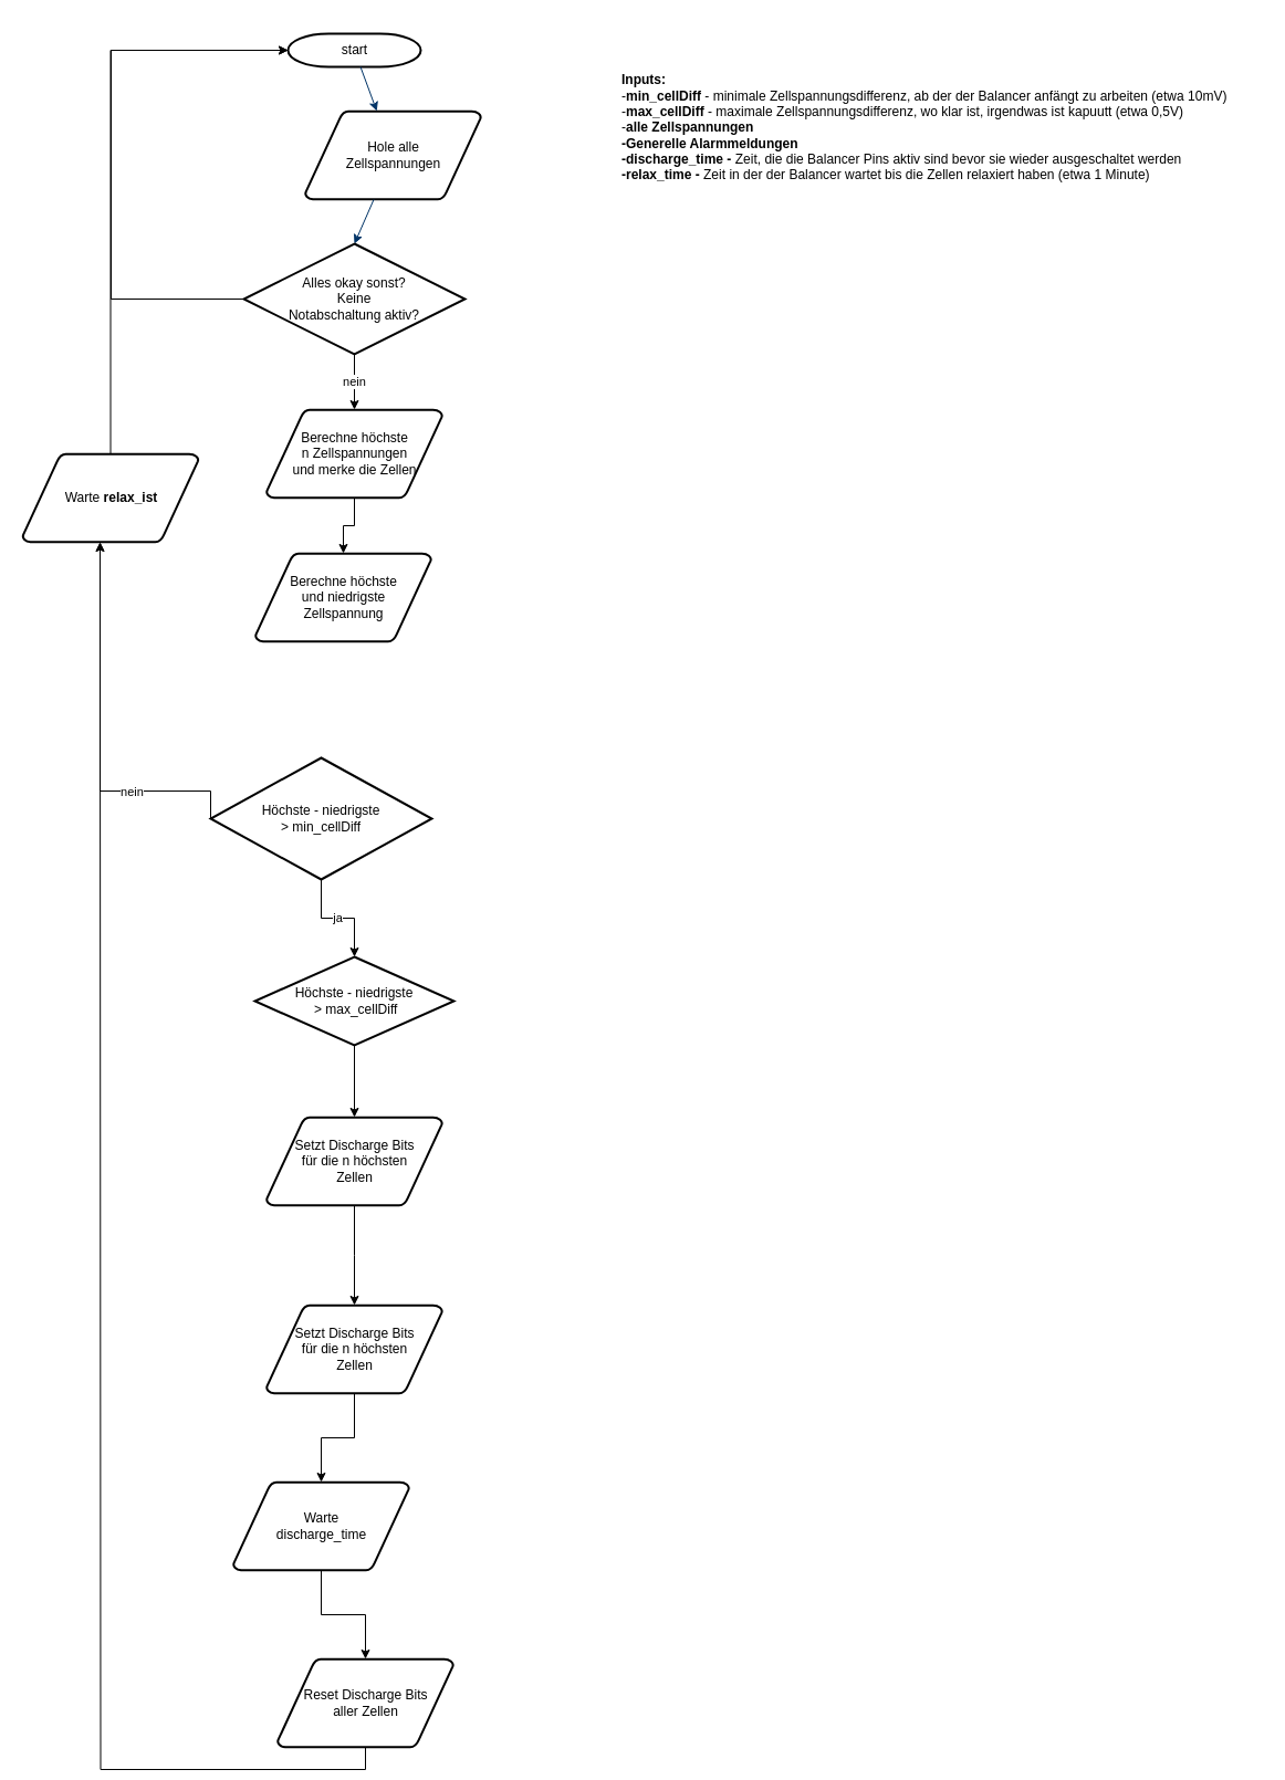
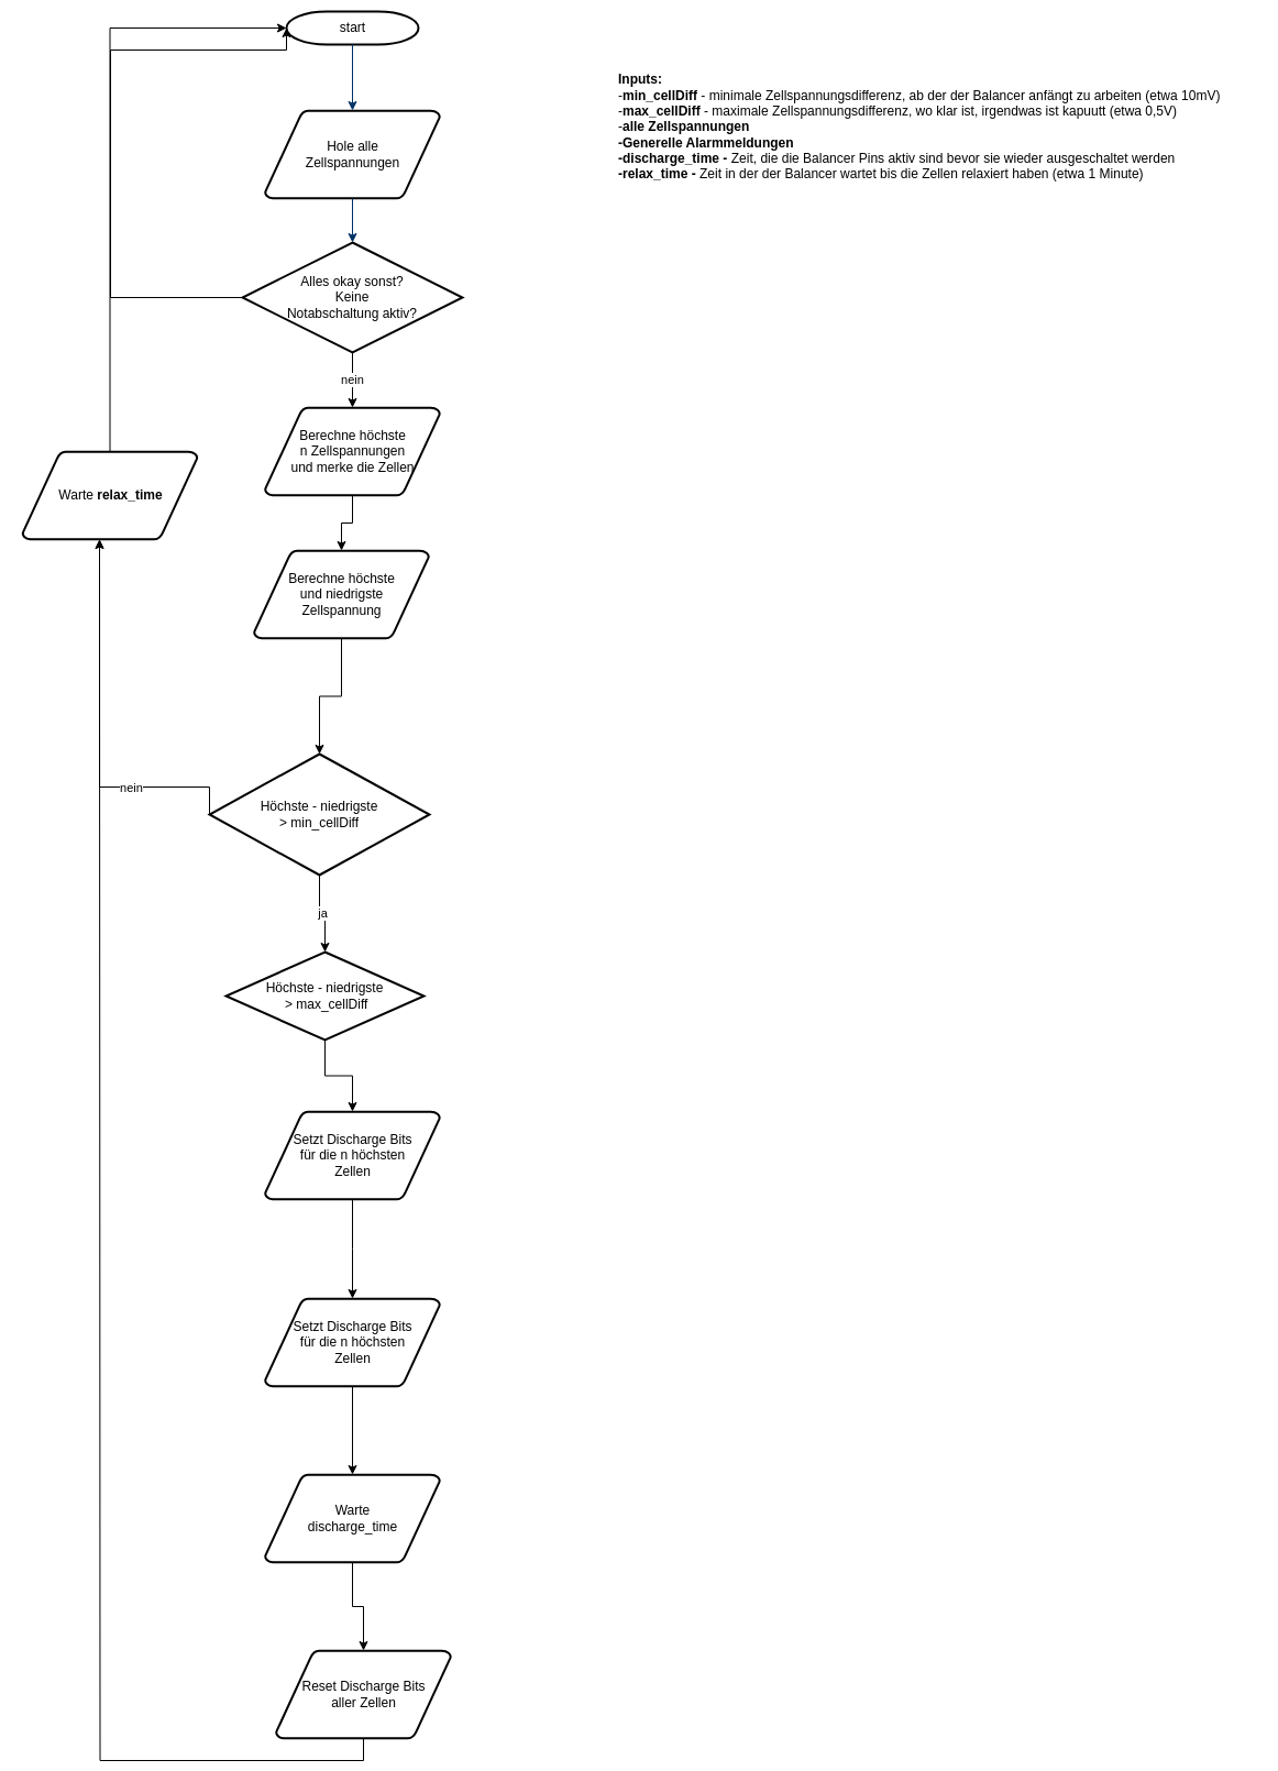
  <mxCell id="0" />
  <mxCell id="1" parent="0" />
- <mxCell id="2" value="start" style="shape=mxgraph.flowchart.terminator;strokeWidth=2;gradientColor=none;gradientDirection=north;fontStyle=0;html=1;" parent="1" vertex="1"><mxGeometry x="260" y="30" width="120" height="30" as="geometry" /></mxCell>
- <mxCell id="3" value="&lt;div&gt;Hole alle &lt;br&gt;&lt;/div&gt;&lt;div&gt;Zellspannungen&lt;/div&gt;" style="shape=mxgraph.flowchart.data;strokeWidth=2;gradientColor=none;gradientDirection=north;fontStyle=0;html=1;" parent="1" vertex="1"><mxGeometry x="275.5" y="100" width="159" height="80" as="geometry" /></mxCell>
+ <mxCell id="2" value="start" style="shape=mxgraph.flowchart.terminator;strokeWidth=2;gradientColor=none;gradientDirection=north;fontStyle=0;html=1;" parent="1" vertex="1"><mxGeometry x="260" y="10" width="120" height="30" as="geometry" /></mxCell>
+ <mxCell id="3" value="&lt;div&gt;Hole alle &lt;br&gt;&lt;/div&gt;&lt;div&gt;Zellspannungen&lt;/div&gt;" style="shape=mxgraph.flowchart.data;strokeWidth=2;gradientColor=none;gradientDirection=north;fontStyle=0;html=1;" parent="1" vertex="1"><mxGeometry x="240.5" y="100" width="159" height="80" as="geometry" /></mxCell>
  <mxCell id="4" style="fontStyle=1;strokeColor=#003366;strokeWidth=1;html=1;" parent="1" source="2" target="3" edge="1"><mxGeometry relative="1" as="geometry" /></mxCell>
  <mxCell id="5" style="fontStyle=1;strokeColor=#003366;strokeWidth=1;html=1;" parent="1" source="3" edge="1"><mxGeometry relative="1" as="geometry"><mxPoint x="320" y="220" as="targetPoint" /></mxGeometry></mxCell>
  <mxCell id="6" value="nein" style="edgeStyle=orthogonalEdgeStyle;rounded=0;orthogonalLoop=1;jettySize=auto;html=1;" parent="1" source="8" target="10" edge="1"><mxGeometry relative="1" as="geometry" /></mxCell>
  <mxCell id="7" style="edgeStyle=orthogonalEdgeStyle;rounded=0;orthogonalLoop=1;jettySize=auto;html=1;exitX=0;exitY=0.5;exitDx=0;exitDy=0;exitPerimeter=0;entryX=0;entryY=0.5;entryDx=0;entryDy=0;entryPerimeter=0;" edge="1" parent="1" source="8" target="2"><mxGeometry relative="1" as="geometry"><Array as="points"><mxPoint x="100" y="270" /><mxPoint x="100" y="45" /></Array></mxGeometry></mxCell>
  <mxCell id="8" value="Alles okay sonst?&lt;br&gt;&lt;div&gt;Keine &lt;br&gt;&lt;/div&gt;&lt;div&gt;Notabschaltung aktiv?&lt;/div&gt;" style="strokeWidth=2;html=1;shape=mxgraph.flowchart.decision;whiteSpace=wrap;" parent="1" vertex="1"><mxGeometry x="220" y="220" width="200" height="100" as="geometry" /></mxCell>
  <mxCell id="9" value="" style="edgeStyle=orthogonalEdgeStyle;rounded=0;orthogonalLoop=1;jettySize=auto;html=1;" parent="1" source="10" target="12" edge="1"><mxGeometry relative="1" as="geometry" /></mxCell>
  <mxCell id="10" value="&lt;div&gt;Berechne höchste&lt;/div&gt;&lt;div&gt; n Zellspannungen&lt;/div&gt;&lt;div&gt;und merke die Zellen&lt;br&gt;&lt;/div&gt;" style="shape=mxgraph.flowchart.data;strokeWidth=2;gradientColor=none;gradientDirection=north;fontStyle=0;html=1;" parent="1" vertex="1"><mxGeometry x="240.5" y="370" width="159" height="80" as="geometry" /></mxCell>
+ <mxCell id="11" value="" style="edgeStyle=orthogonalEdgeStyle;rounded=0;orthogonalLoop=1;jettySize=auto;html=1;" edge="1" parent="1" source="12" target="17"><mxGeometry relative="1" as="geometry" /></mxCell>
  <mxCell id="12" value="&lt;div&gt;Berechne höchste &lt;br&gt;&lt;/div&gt;&lt;div&gt;und niedrigste&lt;/div&gt;&lt;div&gt; Zellspannung&lt;/div&gt;" style="shape=mxgraph.flowchart.data;strokeWidth=2;gradientColor=none;gradientDirection=north;fontStyle=0;html=1;" parent="1" vertex="1"><mxGeometry x="230.5" y="500" width="159" height="80" as="geometry" /></mxCell>
  <mxCell id="13" style="edgeStyle=orthogonalEdgeStyle;rounded=0;orthogonalLoop=1;jettySize=auto;html=1;exitX=0;exitY=0.5;exitDx=0;exitDy=0;" edge="1" parent="1" source="17"><mxGeometry relative="1" as="geometry"><mxPoint x="90" y="490" as="targetPoint" /><Array as="points"><mxPoint x="90" y="715" /></Array></mxGeometry></mxCell>
  <mxCell id="14" value="&lt;div&gt;&lt;br&gt;&lt;/div&gt;" style="edgeLabel;html=1;align=center;verticalAlign=middle;resizable=0;points=[];" vertex="1" connectable="0" parent="13"><mxGeometry x="-0.448" y="4" relative="1" as="geometry"><mxPoint as="offset" /></mxGeometry></mxCell>
  <mxCell id="15" value="nein" style="edgeLabel;html=1;align=center;verticalAlign=middle;resizable=0;points=[];" vertex="1" connectable="0" parent="13"><mxGeometry x="-0.448" relative="1" as="geometry"><mxPoint as="offset" /></mxGeometry></mxCell>
  <mxCell id="16" value="ja" style="edgeStyle=orthogonalEdgeStyle;rounded=0;orthogonalLoop=1;jettySize=auto;html=1;" edge="1" parent="1" source="17" target="22"><mxGeometry relative="1" as="geometry" /></mxCell>
  <mxCell id="17" value="&lt;div&gt;Höchste - niedrigste&lt;/div&gt;&lt;div&gt; &amp;gt; min_cellDiff &lt;/div&gt;" style="rhombus;whiteSpace=wrap;html=1;fontStyle=0;strokeWidth=2;gradientDirection=north;" vertex="1" parent="1"><mxGeometry x="190" y="685" width="200" height="110" as="geometry" /></mxCell>
  <mxCell id="18" style="edgeStyle=orthogonalEdgeStyle;rounded=0;orthogonalLoop=1;jettySize=auto;html=1;exitX=0.5;exitY=0;exitDx=0;exitDy=0;exitPerimeter=0;entryX=0;entryY=0.5;entryDx=0;entryDy=0;entryPerimeter=0;" edge="1" parent="1" source="19" target="2"><mxGeometry relative="1" as="geometry" /></mxCell>
- <mxCell id="19" value="Warte &lt;b&gt;relax_ist&lt;/b&gt;" style="shape=mxgraph.flowchart.data;strokeWidth=2;gradientColor=none;gradientDirection=north;fontStyle=0;html=1;" vertex="1" parent="1"><mxGeometry x="20" y="410" width="159" height="80" as="geometry" /></mxCell>
+ <mxCell id="19" value="Warte &lt;b&gt;relax_time&lt;/b&gt;" style="shape=mxgraph.flowchart.data;strokeWidth=2;gradientColor=none;gradientDirection=north;fontStyle=0;html=1;" vertex="1" parent="1"><mxGeometry x="20" y="410" width="159" height="80" as="geometry" /></mxCell>
  <mxCell id="20" value="&lt;div&gt;&lt;b&gt;Inputs:&lt;/b&gt;&lt;/div&gt;&lt;div&gt;-&lt;b&gt;min_cellDiff&lt;/b&gt; - minimale Zellspannungsdifferenz, ab der der Balancer anfängt zu arbeiten (etwa 10mV)&lt;br&gt;&lt;/div&gt;&lt;div&gt;-&lt;b&gt;max_cellDiff&lt;/b&gt; - maximale Zellspannungsdifferenz, wo klar ist, irgendwas ist kapuutt (etwa 0,5V)&lt;/div&gt;&lt;div&gt;-&lt;b&gt;alle Zellspannungen&lt;/b&gt;&lt;/div&gt;&lt;div&gt;&lt;b&gt;-Generelle Alarmmeldungen&lt;/b&gt;&lt;/div&gt;&lt;div&gt;&lt;b&gt;-discharge_time -&lt;/b&gt; Zeit, die die Balancer Pins aktiv sind bevor sie wieder ausgeschaltet werden&lt;b&gt;&lt;br&gt;&lt;/b&gt;&lt;/div&gt;&lt;div&gt;&lt;b&gt;-relax_time -&lt;/b&gt; Zeit in der der Balancer wartet bis die Zellen relaxiert haben (etwa 1 Minute)&lt;b&gt;&lt;br&gt;&lt;/b&gt;&lt;/div&gt;" style="text;html=1;strokeColor=none;fillColor=none;align=left;verticalAlign=middle;whiteSpace=wrap;rounded=0;" vertex="1" parent="1"><mxGeometry x="560" y="20" width="580" height="190" as="geometry" /></mxCell>
  <mxCell id="21" value="" style="edgeStyle=orthogonalEdgeStyle;rounded=0;orthogonalLoop=1;jettySize=auto;html=1;" edge="1" parent="1" source="22" target="24"><mxGeometry relative="1" as="geometry" /></mxCell>
- <mxCell id="22" value="&lt;div&gt;Höchste - niedrigste&lt;/div&gt;&lt;div&gt;&amp;nbsp;&amp;gt; max_cellDiff &lt;/div&gt;" style="rhombus;whiteSpace=wrap;html=1;fontStyle=0;strokeWidth=2;gradientDirection=north;" vertex="1" parent="1"><mxGeometry x="230" y="865" width="180" height="80" as="geometry" /></mxCell>
+ <mxCell id="22" value="&lt;div&gt;Höchste - niedrigste&lt;/div&gt;&lt;div&gt;&amp;nbsp;&amp;gt; max_cellDiff &lt;/div&gt;" style="rhombus;whiteSpace=wrap;html=1;fontStyle=0;strokeWidth=2;gradientDirection=north;" vertex="1" parent="1"><mxGeometry x="205" y="865" width="180" height="80" as="geometry" /></mxCell>
  <mxCell id="23" value="" style="edgeStyle=orthogonalEdgeStyle;rounded=0;orthogonalLoop=1;jettySize=auto;html=1;" edge="1" parent="1" source="24"><mxGeometry relative="1" as="geometry"><mxPoint x="320" y="1180" as="targetPoint" /></mxGeometry></mxCell>
  <mxCell id="24" value="&lt;div&gt;Setzt Discharge Bits&lt;/div&gt;&lt;div&gt;für die n höchsten &lt;br&gt;&lt;/div&gt;&lt;div&gt;Zellen&lt;br&gt;&lt;/div&gt;" style="shape=mxgraph.flowchart.data;strokeWidth=2;gradientColor=none;gradientDirection=north;fontStyle=0;html=1;" vertex="1" parent="1"><mxGeometry x="240.5" y="1010" width="159" height="80" as="geometry" /></mxCell>
  <mxCell id="25" value="" style="edgeStyle=orthogonalEdgeStyle;rounded=0;orthogonalLoop=1;jettySize=auto;html=1;" edge="1" parent="1" source="26" target="28"><mxGeometry relative="1" as="geometry" /></mxCell>
  <mxCell id="26" value="&lt;div&gt;Setzt Discharge Bits&lt;/div&gt;&lt;div&gt;für die n höchsten &lt;br&gt;&lt;/div&gt;&lt;div&gt;Zellen&lt;br&gt;&lt;/div&gt;" style="shape=mxgraph.flowchart.data;strokeWidth=2;gradientColor=none;gradientDirection=north;fontStyle=0;html=1;" vertex="1" parent="1"><mxGeometry x="240.5" y="1180" width="159" height="80" as="geometry" /></mxCell>
  <mxCell id="27" value="" style="edgeStyle=orthogonalEdgeStyle;rounded=0;orthogonalLoop=1;jettySize=auto;html=1;" edge="1" parent="1" source="28" target="30"><mxGeometry relative="1" as="geometry" /></mxCell>
- <mxCell id="28" value="&lt;div&gt;Warte&lt;/div&gt;&lt;div&gt; discharge_time&lt;/div&gt;" style="shape=mxgraph.flowchart.data;strokeWidth=2;gradientColor=none;gradientDirection=north;fontStyle=0;html=1;" vertex="1" parent="1"><mxGeometry x="210.5" y="1340" width="159" height="80" as="geometry" /></mxCell>
+ <mxCell id="28" value="&lt;div&gt;Warte&lt;/div&gt;&lt;div&gt; discharge_time&lt;/div&gt;" style="shape=mxgraph.flowchart.data;strokeWidth=2;gradientColor=none;gradientDirection=north;fontStyle=0;html=1;" vertex="1" parent="1"><mxGeometry x="240.5" y="1340" width="159" height="80" as="geometry" /></mxCell>
  <mxCell id="29" style="edgeStyle=orthogonalEdgeStyle;rounded=0;orthogonalLoop=1;jettySize=auto;html=1;exitX=0.5;exitY=1;exitDx=0;exitDy=0;exitPerimeter=0;" edge="1" parent="1" source="30"><mxGeometry relative="1" as="geometry"><mxPoint x="90" y="490" as="targetPoint" /></mxGeometry></mxCell>
  <mxCell id="30" value="&lt;div&gt;Reset Discharge Bits&lt;/div&gt;&lt;div&gt;aller Zellen&lt;br&gt;&lt;/div&gt;" style="shape=mxgraph.flowchart.data;strokeWidth=2;gradientColor=none;gradientDirection=north;fontStyle=0;html=1;" vertex="1" parent="1"><mxGeometry x="250.5" y="1500" width="159" height="80" as="geometry" /></mxCell>
